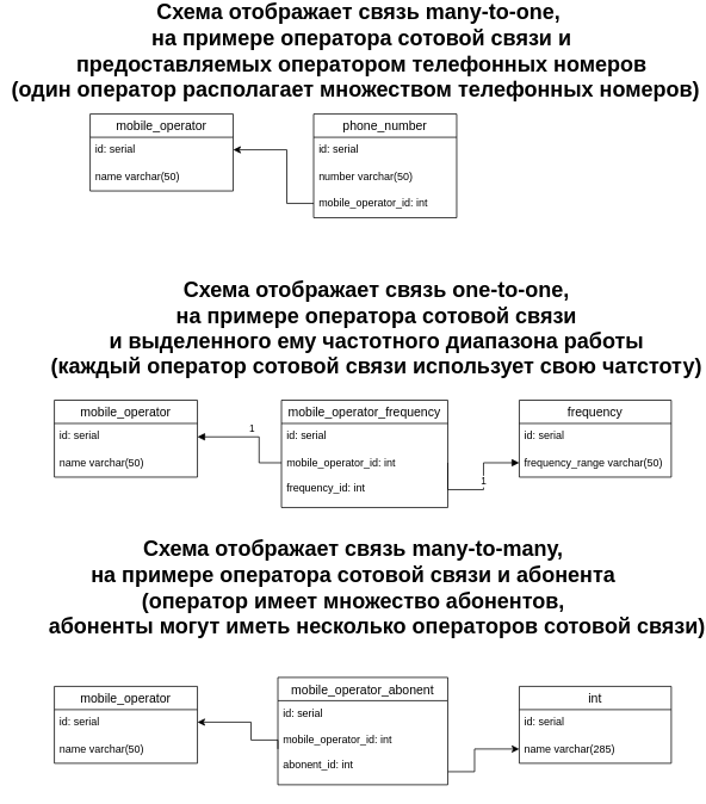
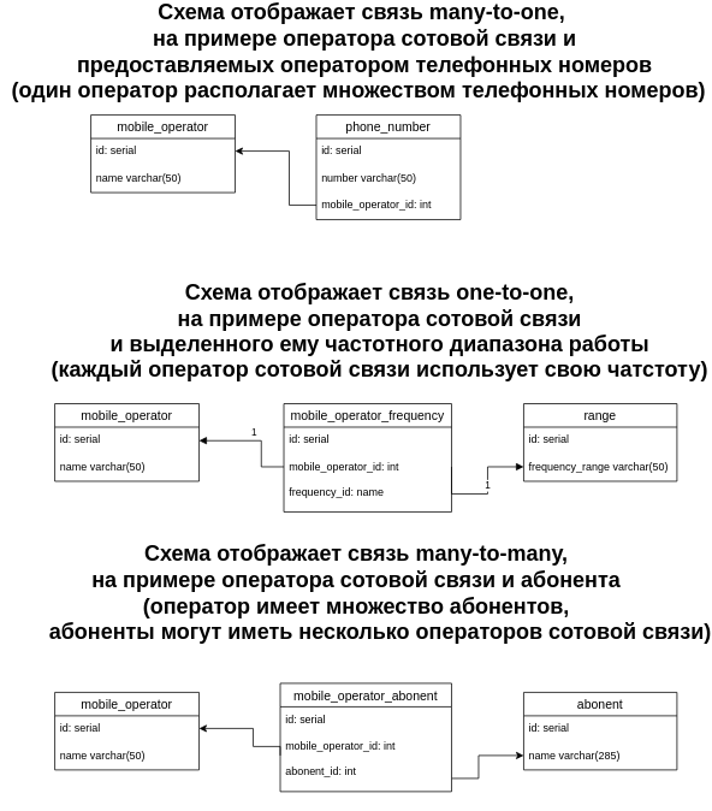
  <mxCell id="0" />
  <mxCell id="1" parent="0" />
  <mxCell id="2" value="mobile_operator" style="swimlane;fontStyle=0;childLayout=stackLayout;horizontal=1;startSize=26;horizontalStack=0;resizeParent=1;resizeParentMax=0;resizeLast=0;collapsible=1;marginBottom=0;align=center;fontSize=14;" parent="1" vertex="1"><mxGeometry x="60" y="110" width="160" height="86" as="geometry" /></mxCell>
  <mxCell id="3" value="id: serial" style="text;strokeColor=none;fillColor=none;spacingLeft=4;spacingRight=4;overflow=hidden;rotatable=0;points=[[0,0.5],[1,0.5]];portConstraint=eastwest;fontSize=12;" parent="2" vertex="1"><mxGeometry y="26" width="160" height="30" as="geometry" /></mxCell>
  <mxCell id="4" value="name varchar(50)" style="text;strokeColor=none;fillColor=none;spacingLeft=4;spacingRight=4;overflow=hidden;rotatable=0;points=[[0,0.5],[1,0.5]];portConstraint=eastwest;fontSize=12;" parent="2" vertex="1"><mxGeometry y="56" width="160" height="30" as="geometry" /></mxCell>
  <mxCell id="5" value="phone_number" style="swimlane;fontStyle=0;childLayout=stackLayout;horizontal=1;startSize=26;horizontalStack=0;resizeParent=1;resizeParentMax=0;resizeLast=0;collapsible=1;marginBottom=0;align=center;fontSize=14;" parent="1" vertex="1"><mxGeometry x="310" y="110" width="160" height="116" as="geometry" /></mxCell>
  <mxCell id="6" value="id: serial" style="text;strokeColor=none;fillColor=none;spacingLeft=4;spacingRight=4;overflow=hidden;rotatable=0;points=[[0,0.5],[1,0.5]];portConstraint=eastwest;fontSize=12;" parent="5" vertex="1"><mxGeometry y="26" width="160" height="30" as="geometry" /></mxCell>
  <mxCell id="7" value="number varchar(50)" style="text;strokeColor=none;fillColor=none;spacingLeft=4;spacingRight=4;overflow=hidden;rotatable=0;points=[[0,0.5],[1,0.5]];portConstraint=eastwest;fontSize=12;" parent="5" vertex="1"><mxGeometry y="56" width="160" height="30" as="geometry" /></mxCell>
  <mxCell id="8" value="mobile_operator_id: int " style="text;strokeColor=none;fillColor=none;spacingLeft=4;spacingRight=4;overflow=hidden;rotatable=0;points=[[0,0.5],[1,0.5]];portConstraint=eastwest;fontSize=12;" parent="5" vertex="1"><mxGeometry y="86" width="160" height="30" as="geometry" /></mxCell>
  <mxCell id="9" value="" style="endArrow=classic;html=1;rounded=0;edgeStyle=orthogonalEdgeStyle;" parent="1" edge="1"><mxGeometry width="50" height="50" relative="1" as="geometry"><mxPoint x="310" y="210" as="sourcePoint" /><mxPoint x="220" y="150" as="targetPoint" /><Array as="points"><mxPoint x="280" y="210" /><mxPoint x="280" y="150" /></Array></mxGeometry></mxCell>
  <mxCell id="10" value="Схема отображает связь many-to-one,&lt;br&gt;&amp;nbsp;на примере оператора сотовой связи и&lt;br&gt;&amp;nbsp;предоставляемых оператором телефонных номеров&lt;br&gt;(один оператор располагает множеством телефонных номеров)&amp;nbsp;" style="text;strokeColor=none;fillColor=none;html=1;fontSize=24;fontStyle=1;verticalAlign=middle;align=center;" parent="1" vertex="1"><mxGeometry x="310" y="20" width="100" height="40" as="geometry" /></mxCell>
  <mxCell id="11" value="mobile_operator" style="swimlane;fontStyle=0;childLayout=stackLayout;horizontal=1;startSize=26;horizontalStack=0;resizeParent=1;resizeParentMax=0;resizeLast=0;collapsible=1;marginBottom=0;align=center;fontSize=14;" parent="1" vertex="1"><mxGeometry x="20" y="430" width="160" height="86" as="geometry" /></mxCell>
  <mxCell id="12" value="id: serial" style="text;strokeColor=none;fillColor=none;spacingLeft=4;spacingRight=4;overflow=hidden;rotatable=0;points=[[0,0.5],[1,0.5]];portConstraint=eastwest;fontSize=12;" parent="11" vertex="1"><mxGeometry y="26" width="160" height="30" as="geometry" /></mxCell>
  <mxCell id="13" value="name varchar(50)" style="text;strokeColor=none;fillColor=none;spacingLeft=4;spacingRight=4;overflow=hidden;rotatable=0;points=[[0,0.5],[1,0.5]];portConstraint=eastwest;fontSize=12;" parent="11" vertex="1"><mxGeometry y="56" width="160" height="30" as="geometry" /></mxCell>
- <mxCell id="14" value="frequency" style="swimlane;fontStyle=0;childLayout=stackLayout;horizontal=1;startSize=26;horizontalStack=0;resizeParent=1;resizeParentMax=0;resizeLast=0;collapsible=1;marginBottom=0;align=center;fontSize=14;" parent="1" vertex="1"><mxGeometry x="540" y="430" width="170" height="86" as="geometry" /></mxCell>
+ <mxCell id="14" value="range" style="swimlane;fontStyle=0;childLayout=stackLayout;horizontal=1;startSize=26;horizontalStack=0;resizeParent=1;resizeParentMax=0;resizeLast=0;collapsible=1;marginBottom=0;align=center;fontSize=14;" parent="1" vertex="1"><mxGeometry x="540" y="430" width="170" height="86" as="geometry" /></mxCell>
  <mxCell id="15" value="id: serial" style="text;strokeColor=none;fillColor=none;spacingLeft=4;spacingRight=4;overflow=hidden;rotatable=0;points=[[0,0.5],[1,0.5]];portConstraint=eastwest;fontSize=12;" parent="14" vertex="1"><mxGeometry y="26" width="170" height="30" as="geometry" /></mxCell>
  <mxCell id="16" value="frequency_range varchar(50)" style="text;strokeColor=none;fillColor=none;spacingLeft=4;spacingRight=4;overflow=hidden;rotatable=0;points=[[0,0.5],[1,0.5]];portConstraint=eastwest;fontSize=12;" parent="14" vertex="1"><mxGeometry y="56" width="170" height="30" as="geometry" /></mxCell>
  <mxCell id="17" value="mobile_operator_frequency" style="swimlane;fontStyle=0;childLayout=stackLayout;horizontal=1;startSize=26;horizontalStack=0;resizeParent=1;resizeParentMax=0;resizeLast=0;collapsible=1;marginBottom=0;align=center;fontSize=14;" parent="1" vertex="1"><mxGeometry x="274" y="430" width="186" height="120" as="geometry"><mxRectangle x="334" y="450" width="200" height="26" as="alternateBounds" /></mxGeometry></mxCell>
  <mxCell id="18" value="id: serial" style="text;strokeColor=none;fillColor=none;spacingLeft=4;spacingRight=4;overflow=hidden;rotatable=0;points=[[0,0.5],[1,0.5]];portConstraint=eastwest;fontSize=12;" parent="17" vertex="1"><mxGeometry y="26" width="186" height="30" as="geometry" /></mxCell>
- <mxCell id="19" value="mobile_operator_id: int &#10;&#10;frequency_id: int&#10;" style="text;strokeColor=none;fillColor=none;spacingLeft=4;spacingRight=4;overflow=hidden;rotatable=0;points=[[0,0.5],[1,0.5]];portConstraint=eastwest;fontSize=12;" parent="17" vertex="1"><mxGeometry y="56" width="186" height="64" as="geometry" /></mxCell>
+ <mxCell id="19" value="mobile_operator_id: int &#10;&#10;frequency_id: name&#10;" style="text;strokeColor=none;fillColor=none;spacingLeft=4;spacingRight=4;overflow=hidden;rotatable=0;points=[[0,0.5],[1,0.5]];portConstraint=eastwest;fontSize=12;" parent="17" vertex="1"><mxGeometry y="56" width="186" height="64" as="geometry" /></mxCell>
  <mxCell id="20" value="Схема отображает связь one-to-one,&lt;br&gt;на примере оператора сотовой связи &lt;br&gt;и выделенного ему частотного диапазона работы&lt;br&gt;(каждый оператор сотовой связи использует свою чатстоту)" style="text;strokeColor=none;fillColor=none;html=1;fontSize=24;fontStyle=1;verticalAlign=middle;align=center;" parent="1" vertex="1"><mxGeometry x="330" y="330" width="100" height="40" as="geometry" /></mxCell>
  <mxCell id="21" value="Схема отображает связь many-to-many,&lt;br&gt;на примере оператора сотовой связи и абонента&lt;br&gt;(оператор имеет множество абонентов, &lt;br&gt;&lt;span style=&quot;white-space: pre&quot;&gt;&#09;&lt;/span&gt;абоненты могут иметь несколько операторов сотовой связи)" style="text;strokeColor=none;fillColor=none;html=1;fontSize=24;fontStyle=1;verticalAlign=middle;align=center;" parent="1" vertex="1"><mxGeometry x="304" y="620" width="100" height="40" as="geometry" /></mxCell>
  <mxCell id="22" value="mobile_operator" style="swimlane;fontStyle=0;childLayout=stackLayout;horizontal=1;startSize=26;horizontalStack=0;resizeParent=1;resizeParentMax=0;resizeLast=0;collapsible=1;marginBottom=0;align=center;fontSize=14;" parent="1" vertex="1"><mxGeometry x="20" y="750" width="160" height="86" as="geometry" /></mxCell>
  <mxCell id="23" value="id: serial" style="text;strokeColor=none;fillColor=none;spacingLeft=4;spacingRight=4;overflow=hidden;rotatable=0;points=[[0,0.5],[1,0.5]];portConstraint=eastwest;fontSize=12;" parent="22" vertex="1"><mxGeometry y="26" width="160" height="30" as="geometry" /></mxCell>
  <mxCell id="24" value="" style="endArrow=classic;html=1;rounded=0;edgeStyle=orthogonalEdgeStyle;exitX=0.001;exitY=0.216;exitDx=0;exitDy=0;exitPerimeter=0;" parent="22" edge="1"><mxGeometry width="50" height="50" relative="1" as="geometry"><mxPoint x="250" y="70" as="sourcePoint" /><mxPoint x="160" y="40" as="targetPoint" /><Array as="points"><mxPoint x="250" y="60" /><mxPoint x="220" y="60" /><mxPoint x="220" y="40" /></Array></mxGeometry></mxCell>
  <mxCell id="25" value="name varchar(50)" style="text;strokeColor=none;fillColor=none;spacingLeft=4;spacingRight=4;overflow=hidden;rotatable=0;points=[[0,0.5],[1,0.5]];portConstraint=eastwest;fontSize=12;" parent="22" vertex="1"><mxGeometry y="56" width="160" height="30" as="geometry" /></mxCell>
  <mxCell id="26" value="mobile_operator_abonent" style="swimlane;fontStyle=0;childLayout=stackLayout;horizontal=1;startSize=26;horizontalStack=0;resizeParent=1;resizeParentMax=0;resizeLast=0;collapsible=1;marginBottom=0;align=center;fontSize=14;" parent="1" vertex="1"><mxGeometry x="270" y="740" width="190" height="120" as="geometry"><mxRectangle x="334" y="450" width="200" height="26" as="alternateBounds" /></mxGeometry></mxCell>
  <mxCell id="27" value="id: serial" style="text;strokeColor=none;fillColor=none;spacingLeft=4;spacingRight=4;overflow=hidden;rotatable=0;points=[[0,0.5],[1,0.5]];portConstraint=eastwest;fontSize=12;" parent="26" vertex="1"><mxGeometry y="26" width="190" height="30" as="geometry" /></mxCell>
  <mxCell id="28" value="mobile_operator_id: int &#10;&#10;abonent_id: int&#10;" style="text;strokeColor=none;fillColor=none;spacingLeft=4;spacingRight=4;overflow=hidden;rotatable=0;points=[[0,0.5],[1,0.5]];portConstraint=eastwest;fontSize=12;" parent="26" vertex="1"><mxGeometry y="56" width="190" height="64" as="geometry" /></mxCell>
- <mxCell id="29" value="int" style="swimlane;fontStyle=0;childLayout=stackLayout;horizontal=1;startSize=26;horizontalStack=0;resizeParent=1;resizeParentMax=0;resizeLast=0;collapsible=1;marginBottom=0;align=center;fontSize=14;" parent="1" vertex="1"><mxGeometry x="540" y="750" width="170" height="86" as="geometry" /></mxCell>
+ <mxCell id="29" value="abonent" style="swimlane;fontStyle=0;childLayout=stackLayout;horizontal=1;startSize=26;horizontalStack=0;resizeParent=1;resizeParentMax=0;resizeLast=0;collapsible=1;marginBottom=0;align=center;fontSize=14;" parent="1" vertex="1"><mxGeometry x="540" y="750" width="170" height="86" as="geometry" /></mxCell>
  <mxCell id="30" value="id: serial" style="text;strokeColor=none;fillColor=none;spacingLeft=4;spacingRight=4;overflow=hidden;rotatable=0;points=[[0,0.5],[1,0.5]];portConstraint=eastwest;fontSize=12;" parent="29" vertex="1"><mxGeometry y="26" width="170" height="30" as="geometry" /></mxCell>
  <mxCell id="31" value="name varchar(285)" style="text;strokeColor=none;fillColor=none;spacingLeft=4;spacingRight=4;overflow=hidden;rotatable=0;points=[[0,0.5],[1,0.5]];portConstraint=eastwest;fontSize=12;" parent="29" vertex="1"><mxGeometry y="56" width="170" height="30" as="geometry" /></mxCell>
  <mxCell id="32" value="" style="endArrow=classic;html=1;rounded=0;edgeStyle=orthogonalEdgeStyle;exitX=1.002;exitY=0.694;exitDx=0;exitDy=0;exitPerimeter=0;" parent="1" edge="1"><mxGeometry width="50" height="50" relative="1" as="geometry"><mxPoint x="460.372" y="845.416" as="sourcePoint" /><mxPoint x="540" y="820" as="targetPoint" /><Array as="points"><mxPoint x="490" y="845" /><mxPoint x="490" y="820" /></Array></mxGeometry></mxCell>
  <mxCell id="33" value="1" style="html=1;verticalAlign=bottom;endArrow=block;rounded=0;edgeStyle=orthogonalEdgeStyle;" parent="1" edge="1"><mxGeometry width="80" relative="1" as="geometry"><mxPoint x="460" y="500" as="sourcePoint" /><mxPoint x="540" y="500" as="targetPoint" /><Array as="points"><mxPoint x="460" y="530" /><mxPoint x="500" y="530" /><mxPoint x="500" y="500" /></Array><mxPoint as="offset" /></mxGeometry></mxCell>
  <mxCell id="34" value="1" style="html=1;verticalAlign=bottom;endArrow=block;rounded=0;edgeStyle=orthogonalEdgeStyle;entryX=1;entryY=0.5;entryDx=0;entryDy=0;" parent="1" target="12" edge="1"><mxGeometry width="80" relative="1" as="geometry"><mxPoint x="274" y="500" as="sourcePoint" /><mxPoint x="224" y="500" as="targetPoint" /><Array as="points"><mxPoint x="249" y="500" /><mxPoint x="249" y="471" /></Array></mxGeometry></mxCell>
